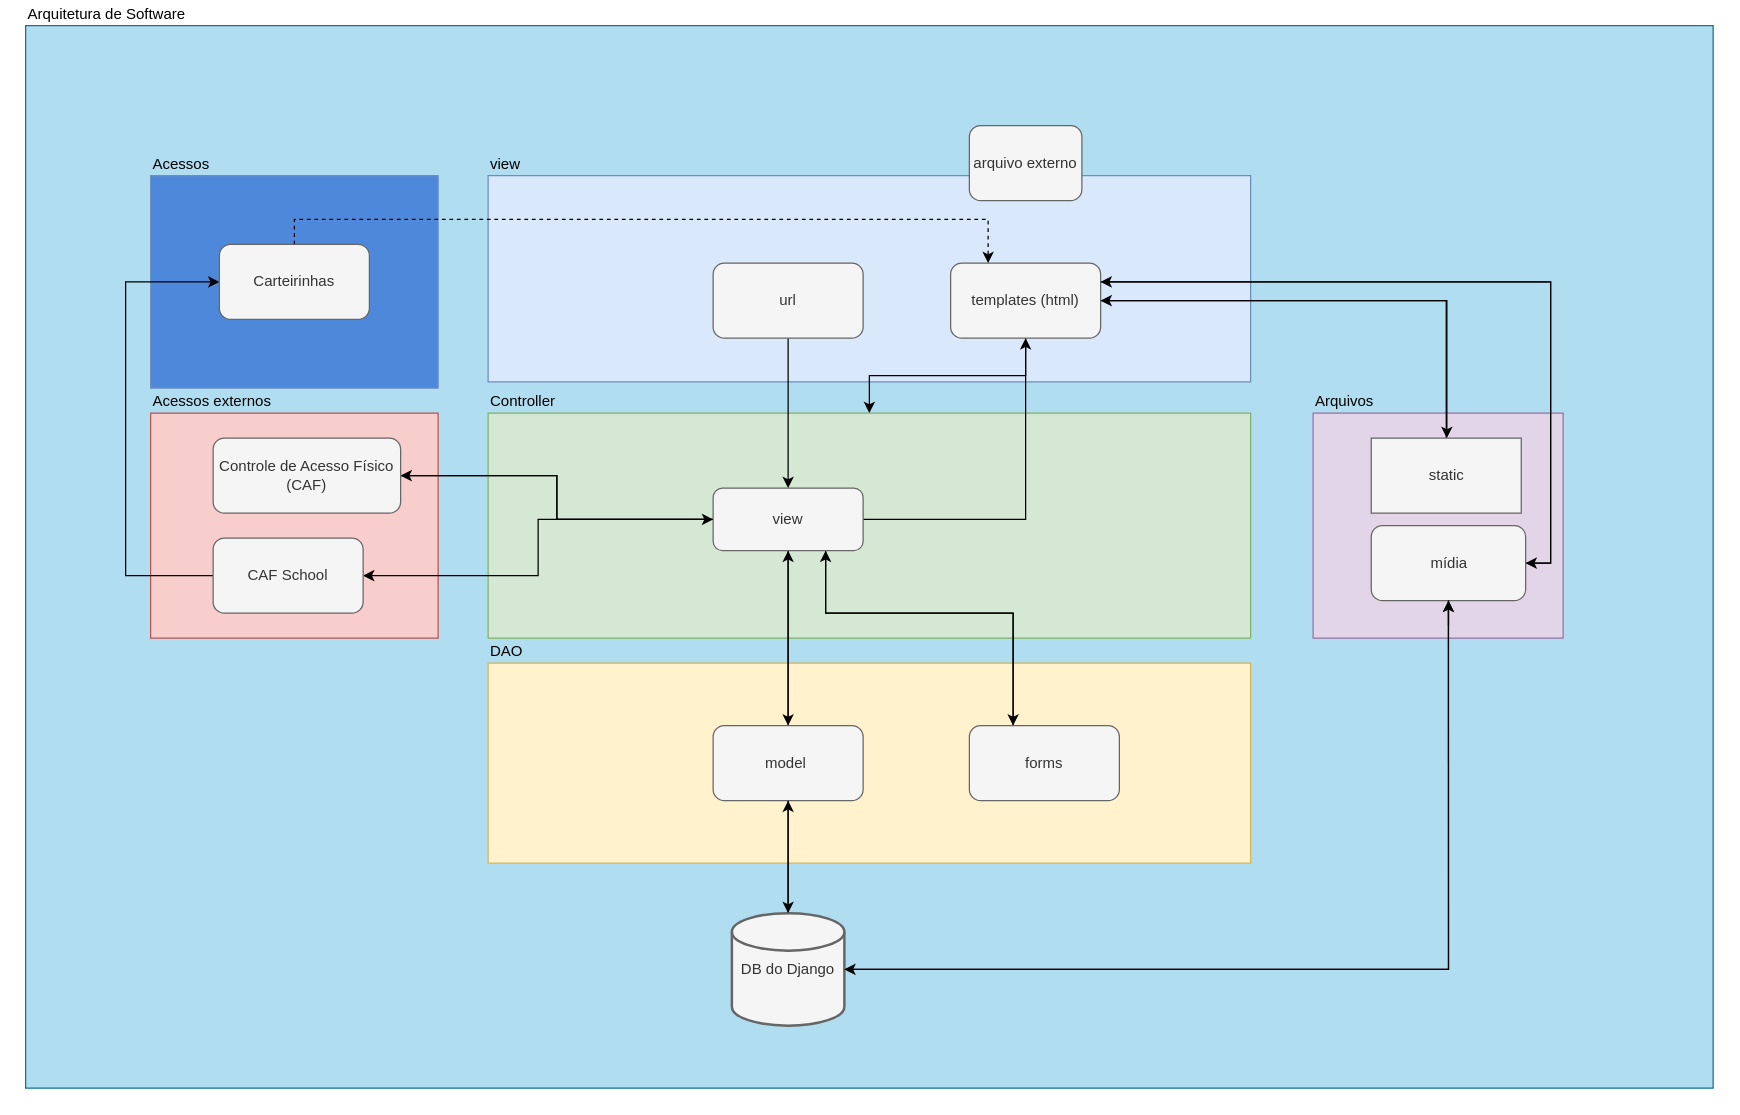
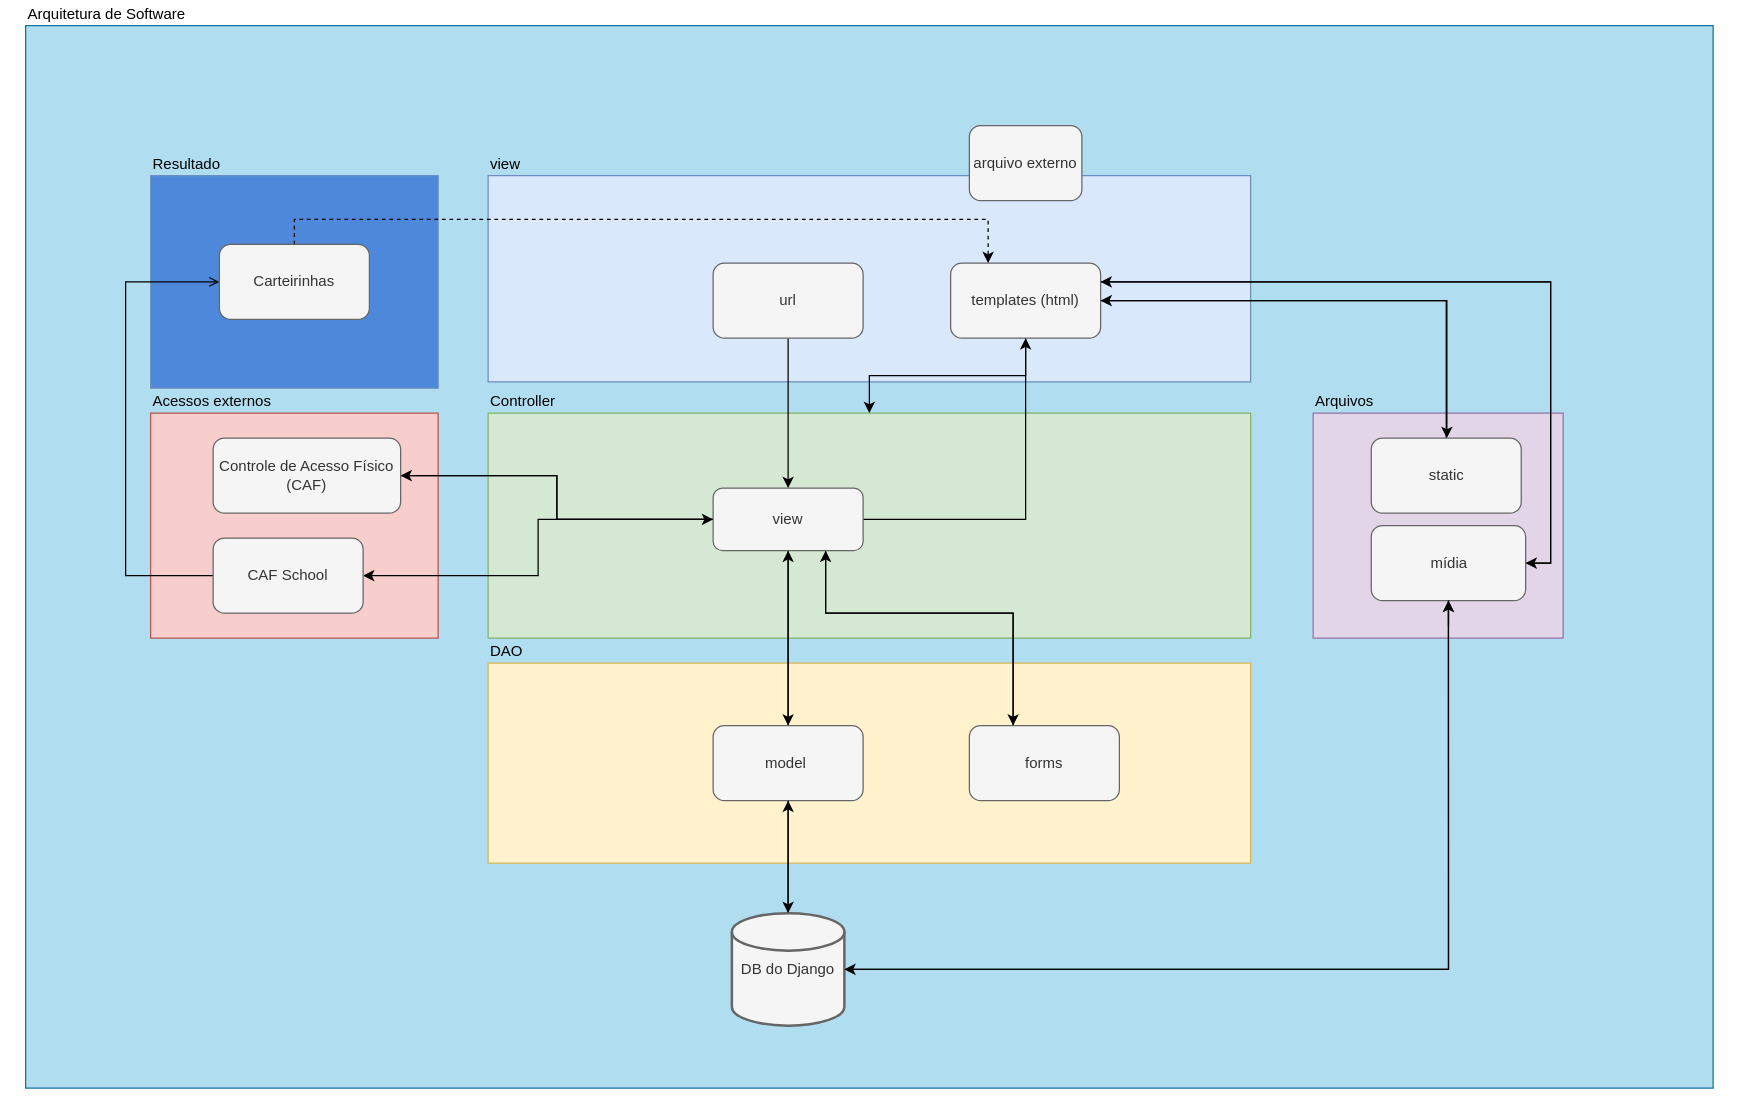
  <mxCell id="0" />
  <mxCell id="1" parent="0" />
  <mxCell id="2" value="Arquitetura de Software" style="rounded=0;whiteSpace=wrap;html=1;fillColor=#b1ddf0;strokeColor=#10739e;labelPosition=center;verticalLabelPosition=top;align=left;verticalAlign=bottom;" vertex="1" parent="1"><mxGeometry x="20" y="20" width="1350" height="850" as="geometry" /></mxCell>
- <mxCell id="3" value="Acessos" style="rounded=0;whiteSpace=wrap;html=1;fillColor=#4d88db;strokeColor=#6c8ebf;labelPosition=center;verticalLabelPosition=top;align=left;verticalAlign=bottom;" parent="1" vertex="1"><mxGeometry x="120" y="140" width="230" height="170" as="geometry" /></mxCell>
+ <mxCell id="3" value="Resultado" style="rounded=0;whiteSpace=wrap;html=1;fillColor=#4d88db;strokeColor=#6c8ebf;labelPosition=center;verticalLabelPosition=top;align=left;verticalAlign=bottom;" parent="1" vertex="1"><mxGeometry x="120" y="140" width="230" height="170" as="geometry" /></mxCell>
  <mxCell id="4" value="Acessos externos" style="rounded=0;whiteSpace=wrap;html=1;fillColor=#f8cecc;strokeColor=#b85450;labelPosition=center;verticalLabelPosition=top;align=left;verticalAlign=bottom;" parent="1" vertex="1"><mxGeometry x="120" y="330" width="230" height="180" as="geometry" /></mxCell>
  <mxCell id="5" value="Arquivos" style="rounded=0;whiteSpace=wrap;html=1;fillColor=#e1d5e7;strokeColor=#9673a6;labelPosition=center;verticalLabelPosition=top;align=left;verticalAlign=bottom;" parent="1" vertex="1"><mxGeometry x="1050" y="330" width="200" height="180" as="geometry" /></mxCell>
  <mxCell id="6" value="DAO" style="rounded=0;whiteSpace=wrap;html=1;fillColor=#fff2cc;strokeColor=#d6b656;labelPosition=center;verticalLabelPosition=top;align=left;verticalAlign=bottom;" parent="1" vertex="1"><mxGeometry x="390" y="530" width="610" height="160" as="geometry" /></mxCell>
  <mxCell id="7" value="Controller" style="rounded=0;whiteSpace=wrap;html=1;fillColor=#d5e8d4;strokeColor=#82b366;align=left;labelPosition=center;verticalLabelPosition=top;verticalAlign=bottom;" parent="1" vertex="1"><mxGeometry x="390" y="330" width="610" height="180" as="geometry" /></mxCell>
  <mxCell id="8" value="view" style="rounded=0;whiteSpace=wrap;html=1;fillColor=#dae8fc;strokeColor=#6c8ebf;align=left;labelPosition=center;verticalLabelPosition=top;verticalAlign=bottom;" parent="1" vertex="1"><mxGeometry x="390" y="140" width="610" height="165" as="geometry" /></mxCell>
  <mxCell id="9" style="edgeStyle=orthogonalEdgeStyle;rounded=0;orthogonalLoop=1;jettySize=auto;html=1;" parent="1" source="12" target="7" edge="1"><mxGeometry relative="1" as="geometry" /></mxCell>
  <mxCell id="10" style="edgeStyle=orthogonalEdgeStyle;rounded=0;orthogonalLoop=1;jettySize=auto;html=1;" parent="1" source="12" target="16" edge="1"><mxGeometry relative="1" as="geometry"><Array as="points"><mxPoint x="1157" y="240" /></Array></mxGeometry></mxCell>
  <mxCell id="11" style="edgeStyle=orthogonalEdgeStyle;rounded=0;orthogonalLoop=1;jettySize=auto;html=1;exitX=1;exitY=0.25;exitDx=0;exitDy=0;entryX=1;entryY=0.5;entryDx=0;entryDy=0;" parent="1" source="12" target="31" edge="1"><mxGeometry relative="1" as="geometry" /></mxCell>
  <mxCell id="12" value="templates (html)" style="rounded=1;whiteSpace=wrap;html=1;fillColor=#f5f5f5;fontColor=#333333;strokeColor=#666666;" parent="1" vertex="1"><mxGeometry x="760" y="210" width="120" height="60" as="geometry" /></mxCell>
  <mxCell id="13" style="edgeStyle=orthogonalEdgeStyle;rounded=0;orthogonalLoop=1;jettySize=auto;html=1;exitX=0.5;exitY=0;exitDx=0;exitDy=0;entryX=0.25;entryY=0;entryDx=0;entryDy=0;" parent="1" source="14" target="22" edge="1"><mxGeometry relative="1" as="geometry"><Array as="points"><mxPoint x="810" y="490" /><mxPoint x="660" y="490" /></Array></mxGeometry></mxCell>
  <mxCell id="14" value="forms" style="rounded=1;whiteSpace=wrap;html=1;fillColor=#f5f5f5;fontColor=#333333;strokeColor=#666666;" parent="1" vertex="1"><mxGeometry x="775" y="580" width="120" height="60" as="geometry" /></mxCell>
  <mxCell id="15" style="edgeStyle=orthogonalEdgeStyle;rounded=0;orthogonalLoop=1;jettySize=auto;html=1;" parent="1" source="16" target="12" edge="1"><mxGeometry relative="1" as="geometry"><Array as="points"><mxPoint x="1156" y="240" /></Array></mxGeometry></mxCell>
- <mxCell id="16" value="static" style="whiteSpace=wrap;html=1;fillColor=#f5f5f5;fontColor=#333333;strokeColor=#666666;rounded=0;" parent="1" vertex="1"><mxGeometry x="1096.5" y="350" width="120" height="60" as="geometry" /></mxCell>
+ <mxCell id="16" value="static" style="rounded=1;whiteSpace=wrap;html=1;fillColor=#f5f5f5;fontColor=#333333;strokeColor=#666666;" parent="1" vertex="1"><mxGeometry x="1096.5" y="350" width="120" height="60" as="geometry" /></mxCell>
  <mxCell id="17" style="edgeStyle=orthogonalEdgeStyle;rounded=0;orthogonalLoop=1;jettySize=auto;html=1;" parent="1" source="22" target="26" edge="1"><mxGeometry relative="1" as="geometry" /></mxCell>
  <mxCell id="18" style="edgeStyle=orthogonalEdgeStyle;rounded=0;orthogonalLoop=1;jettySize=auto;html=1;exitX=0.25;exitY=0;exitDx=0;exitDy=0;" parent="1" source="22" target="14" edge="1"><mxGeometry relative="1" as="geometry"><Array as="points"><mxPoint x="660" y="490" /><mxPoint x="810" y="490" /></Array></mxGeometry></mxCell>
  <mxCell id="19" style="edgeStyle=orthogonalEdgeStyle;rounded=0;orthogonalLoop=1;jettySize=auto;html=1;exitX=0;exitY=0.5;exitDx=0;exitDy=0;entryX=0.5;entryY=1;entryDx=0;entryDy=0;" parent="1" source="22" target="12" edge="1"><mxGeometry relative="1" as="geometry" /></mxCell>
  <mxCell id="20" style="edgeStyle=orthogonalEdgeStyle;rounded=0;orthogonalLoop=1;jettySize=auto;html=1;exitX=1;exitY=0.5;exitDx=0;exitDy=0;" parent="1" source="22" target="37" edge="1"><mxGeometry relative="1" as="geometry" /></mxCell>
  <mxCell id="21" style="edgeStyle=orthogonalEdgeStyle;rounded=0;orthogonalLoop=1;jettySize=auto;html=1;exitX=1;exitY=0.5;exitDx=0;exitDy=0;" parent="1" source="22" target="39" edge="1"><mxGeometry relative="1" as="geometry" /></mxCell>
  <mxCell id="22" value="view" style="rounded=1;whiteSpace=wrap;html=1;direction=west;fillColor=#f5f5f5;fontColor=#333333;strokeColor=#666666;" parent="1" vertex="1"><mxGeometry x="570" y="390" width="120" height="50" as="geometry" /></mxCell>
  <mxCell id="23" style="edgeStyle=orthogonalEdgeStyle;rounded=0;orthogonalLoop=1;jettySize=auto;html=1;" parent="1" source="24" target="22" edge="1"><mxGeometry relative="1" as="geometry" /></mxCell>
  <mxCell id="24" value="url" style="rounded=1;whiteSpace=wrap;html=1;fillColor=#f5f5f5;fontColor=#333333;strokeColor=#666666;" parent="1" vertex="1"><mxGeometry x="570" y="210" width="120" height="60" as="geometry" /></mxCell>
  <mxCell id="25" style="edgeStyle=orthogonalEdgeStyle;rounded=0;orthogonalLoop=1;jettySize=auto;html=1;exitX=0.5;exitY=0;exitDx=0;exitDy=0;" parent="1" source="26" target="22" edge="1"><mxGeometry relative="1" as="geometry" /></mxCell>
  <mxCell id="26" value="model&amp;nbsp;" style="rounded=1;whiteSpace=wrap;html=1;fillColor=#f5f5f5;fontColor=#333333;strokeColor=#666666;" parent="1" vertex="1"><mxGeometry x="570" y="580" width="120" height="60" as="geometry" /></mxCell>
  <mxCell id="27" style="edgeStyle=orthogonalEdgeStyle;rounded=0;orthogonalLoop=1;jettySize=auto;html=1;entryX=0.5;entryY=1;entryDx=0;entryDy=0;" parent="1" source="29" target="26" edge="1"><mxGeometry relative="1" as="geometry" /></mxCell>
  <mxCell id="28" style="edgeStyle=orthogonalEdgeStyle;rounded=0;orthogonalLoop=1;jettySize=auto;html=1;entryX=0.5;entryY=1;entryDx=0;entryDy=0;" parent="1" source="29" target="31" edge="1"><mxGeometry relative="1" as="geometry" /></mxCell>
  <mxCell id="29" value="DB do Django" style="strokeWidth=2;html=1;shape=mxgraph.flowchart.database;whiteSpace=wrap;fillColor=#f5f5f5;fontColor=#333333;strokeColor=#666666;" parent="1" vertex="1"><mxGeometry x="585" y="730" width="90" height="90" as="geometry" /></mxCell>
  <mxCell id="30" style="edgeStyle=orthogonalEdgeStyle;rounded=0;orthogonalLoop=1;jettySize=auto;html=1;exitX=1;exitY=0.5;exitDx=0;exitDy=0;entryX=1;entryY=0.25;entryDx=0;entryDy=0;" parent="1" source="31" target="12" edge="1"><mxGeometry relative="1" as="geometry" /></mxCell>
  <mxCell id="31" value="mídia" style="rounded=1;whiteSpace=wrap;html=1;fillColor=#f5f5f5;fontColor=#333333;strokeColor=#666666;" parent="1" vertex="1"><mxGeometry x="1096.5" y="420" width="123.5" height="60" as="geometry" /></mxCell>
  <mxCell id="32" value="arquivo externo" style="rounded=1;whiteSpace=wrap;html=1;fillColor=#f5f5f5;fontColor=#333333;strokeColor=#666666;" parent="1" vertex="1"><mxGeometry x="775" y="100" width="90" height="60" as="geometry" /></mxCell>
  <mxCell id="33" style="edgeStyle=orthogonalEdgeStyle;rounded=0;orthogonalLoop=1;jettySize=auto;html=1;entryX=0.5;entryY=0;entryDx=0;entryDy=0;entryPerimeter=0;" parent="1" source="26" target="29" edge="1"><mxGeometry relative="1" as="geometry" /></mxCell>
  <mxCell id="34" style="edgeStyle=orthogonalEdgeStyle;rounded=0;orthogonalLoop=1;jettySize=auto;html=1;exitX=0.5;exitY=1;exitDx=0;exitDy=0;" parent="1" source="31" target="31" edge="1"><mxGeometry relative="1" as="geometry" /></mxCell>
  <mxCell id="35" style="edgeStyle=orthogonalEdgeStyle;rounded=0;orthogonalLoop=1;jettySize=auto;html=1;exitX=0.5;exitY=1;exitDx=0;exitDy=0;entryX=1;entryY=0.5;entryDx=0;entryDy=0;entryPerimeter=0;" parent="1" source="31" target="29" edge="1"><mxGeometry relative="1" as="geometry" /></mxCell>
  <mxCell id="36" style="edgeStyle=orthogonalEdgeStyle;rounded=0;orthogonalLoop=1;jettySize=auto;html=1;exitX=1;exitY=0.5;exitDx=0;exitDy=0;entryX=1;entryY=0.5;entryDx=0;entryDy=0;" parent="1" source="37" target="22" edge="1"><mxGeometry relative="1" as="geometry" /></mxCell>
  <mxCell id="37" value="&lt;span class=&quot;notion-enable-hover&quot; data-token-index=&quot;0&quot; style=&quot;&quot;&gt;Controle de Acesso Físico (CAF)&lt;/span&gt;" style="rounded=1;whiteSpace=wrap;html=1;fillColor=#f5f5f5;fontColor=#333333;strokeColor=#666666;" parent="1" vertex="1"><mxGeometry x="170" y="350" width="150" height="60" as="geometry" /></mxCell>
- <mxCell id="38" style="edgeStyle=orthogonalEdgeStyle;rounded=0;orthogonalLoop=1;jettySize=auto;html=1;exitX=0;exitY=0.5;exitDx=0;exitDy=0;entryX=0;entryY=0.5;entryDx=0;entryDy=0;" parent="1" source="39" target="41" edge="1"><mxGeometry relative="1" as="geometry"><Array as="points"><mxPoint x="100" y="460" /><mxPoint x="100" y="225" /></Array></mxGeometry></mxCell>
+ <mxCell id="38" style="edgeStyle=orthogonalEdgeStyle;rounded=0;orthogonalLoop=1;jettySize=auto;html=1;exitX=0;exitY=0.5;exitDx=0;exitDy=0;entryX=0;entryY=0.5;entryDx=0;entryDy=0;endArrow=open;" parent="1" source="39" target="41" edge="1"><mxGeometry relative="1" as="geometry"><Array as="points"><mxPoint x="100" y="460" /><mxPoint x="100" y="225" /></Array></mxGeometry></mxCell>
  <mxCell id="39" value="&lt;br&gt;&lt;span class=&quot;notion-enable-hover&quot; data-token-index=&quot;0&quot; style=&quot;&quot;&gt;CAF School&lt;/span&gt;&lt;div&gt;&lt;br/&gt;&lt;/div&gt;" style="rounded=1;whiteSpace=wrap;html=1;fillColor=#f5f5f5;fontColor=#333333;strokeColor=#666666;" parent="1" vertex="1"><mxGeometry x="170" y="430" width="120" height="60" as="geometry" /></mxCell>
  <mxCell id="40" style="edgeStyle=orthogonalEdgeStyle;rounded=0;orthogonalLoop=1;jettySize=auto;html=1;exitX=0.5;exitY=0;exitDx=0;exitDy=0;entryX=0.25;entryY=0;entryDx=0;entryDy=0;dashed=1;" parent="1" source="41" target="12" edge="1"><mxGeometry relative="1" as="geometry" /></mxCell>
  <mxCell id="41" value="Carteirinhas" style="rounded=1;whiteSpace=wrap;html=1;fillColor=#f5f5f5;fontColor=#333333;strokeColor=#666666;" parent="1" vertex="1"><mxGeometry x="175" y="195" width="120" height="60" as="geometry" /></mxCell>
